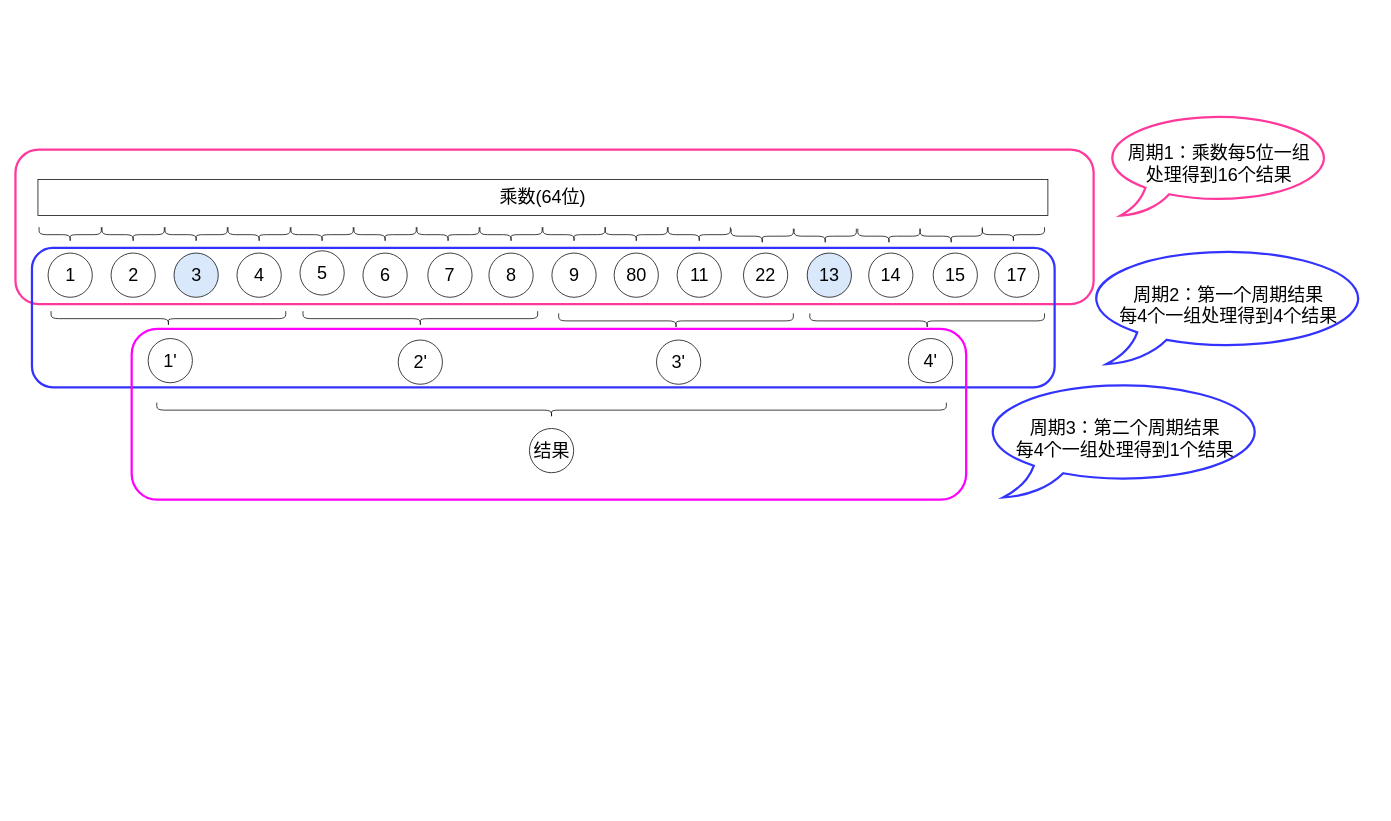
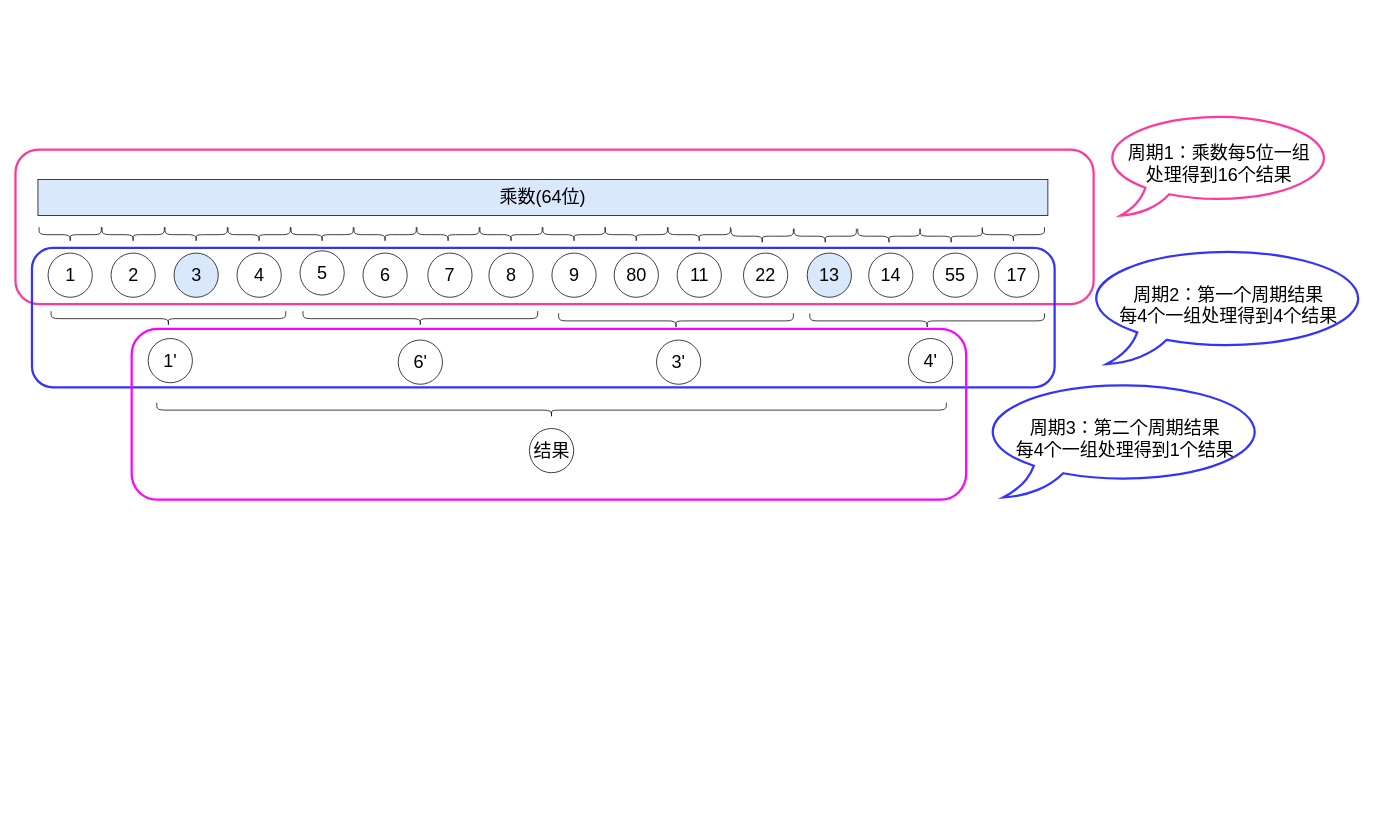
  <mxCell id="0" />
  <mxCell id="1" parent="0" />
- <mxCell id="2" value="&lt;font style=&quot;font-size: 24px&quot;&gt;乘数(64位)&lt;/font&gt;" style="rounded=0;whiteSpace=wrap;html=1;" vertex="1" parent="1"><mxGeometry x="50" y="239" width="1347" height="48" as="geometry" /></mxCell>
+ <mxCell id="2" value="&lt;font style=&quot;font-size: 24px&quot;&gt;乘数(64位)&lt;/font&gt;" style="rounded=0;whiteSpace=wrap;html=1;fillColor=#dae8fc;" vertex="1" parent="1"><mxGeometry x="50" y="239" width="1347" height="48" as="geometry" /></mxCell>
  <mxCell id="3" value="" style="shape=curlyBracket;whiteSpace=wrap;html=1;rounded=1;rotation=-90;" vertex="1" parent="1"><mxGeometry x="83" y="271" width="20" height="83" as="geometry" /></mxCell>
  <mxCell id="4" value="" style="shape=curlyBracket;whiteSpace=wrap;html=1;rounded=1;rotation=-90;" vertex="1" parent="1"><mxGeometry x="167" y="271" width="20" height="83" as="geometry" /></mxCell>
  <mxCell id="5" value="" style="shape=curlyBracket;whiteSpace=wrap;html=1;rounded=1;rotation=-90;" vertex="1" parent="1"><mxGeometry x="251" y="271" width="20" height="83" as="geometry" /></mxCell>
  <mxCell id="6" value="" style="shape=curlyBracket;whiteSpace=wrap;html=1;rounded=1;rotation=-90;" vertex="1" parent="1"><mxGeometry x="335" y="271" width="20" height="83" as="geometry" /></mxCell>
  <mxCell id="7" value="" style="shape=curlyBracket;whiteSpace=wrap;html=1;rounded=1;rotation=-90;" vertex="1" parent="1"><mxGeometry x="419" y="271" width="20" height="83" as="geometry" /></mxCell>
  <mxCell id="8" value="" style="shape=curlyBracket;whiteSpace=wrap;html=1;rounded=1;rotation=-90;" vertex="1" parent="1"><mxGeometry x="503" y="271" width="20" height="83" as="geometry" /></mxCell>
  <mxCell id="9" value="" style="shape=curlyBracket;whiteSpace=wrap;html=1;rounded=1;rotation=-90;" vertex="1" parent="1"><mxGeometry x="587" y="271" width="20" height="83" as="geometry" /></mxCell>
  <mxCell id="10" value="" style="shape=curlyBracket;whiteSpace=wrap;html=1;rounded=1;rotation=-90;" vertex="1" parent="1"><mxGeometry x="671" y="271" width="20" height="83" as="geometry" /></mxCell>
  <mxCell id="11" value="" style="shape=curlyBracket;whiteSpace=wrap;html=1;rounded=1;rotation=-90;" vertex="1" parent="1"><mxGeometry x="1175" y="273" width="20" height="83" as="geometry" /></mxCell>
  <mxCell id="12" value="&lt;font style=&quot;font-size: 24px&quot;&gt;1&lt;/font&gt;" style="ellipse;whiteSpace=wrap;html=1;aspect=fixed;" vertex="1" parent="1"><mxGeometry x="63.5" y="337" width="59" height="59" as="geometry" /></mxCell>
  <mxCell id="13" value="&lt;font style=&quot;font-size: 24px&quot;&gt;2&lt;/font&gt;" style="ellipse;whiteSpace=wrap;html=1;aspect=fixed;" vertex="1" parent="1"><mxGeometry x="147.5" y="337" width="59" height="59" as="geometry" /></mxCell>
  <mxCell id="14" value="&lt;font style=&quot;font-size: 24px&quot;&gt;3&lt;/font&gt;" style="ellipse;whiteSpace=wrap;html=1;aspect=fixed;fillColor=#dae8fc;" vertex="1" parent="1"><mxGeometry x="231.5" y="337" width="59" height="59" as="geometry" /></mxCell>
  <mxCell id="15" value="&lt;font style=&quot;font-size: 24px&quot;&gt;4&lt;/font&gt;" style="ellipse;whiteSpace=wrap;html=1;aspect=fixed;" vertex="1" parent="1"><mxGeometry x="315.5" y="337" width="59" height="59" as="geometry" /></mxCell>
  <mxCell id="16" value="&lt;font style=&quot;font-size: 24px&quot;&gt;5&lt;/font&gt;" style="ellipse;whiteSpace=wrap;html=1;aspect=fixed;" vertex="1" parent="1"><mxGeometry x="399.5" y="334" width="59" height="59" as="geometry" /></mxCell>
  <mxCell id="17" value="&lt;font style=&quot;font-size: 24px&quot;&gt;6&lt;/font&gt;" style="ellipse;whiteSpace=wrap;html=1;aspect=fixed;" vertex="1" parent="1"><mxGeometry x="483.5" y="337" width="59" height="59" as="geometry" /></mxCell>
  <mxCell id="18" value="&lt;font style=&quot;font-size: 24px&quot;&gt;7&lt;/font&gt;" style="ellipse;whiteSpace=wrap;html=1;aspect=fixed;" vertex="1" parent="1"><mxGeometry x="570" y="337" width="59" height="59" as="geometry" /></mxCell>
  <mxCell id="19" value="&lt;font style=&quot;font-size: 24px&quot;&gt;8&lt;/font&gt;" style="ellipse;whiteSpace=wrap;html=1;aspect=fixed;" vertex="1" parent="1"><mxGeometry x="651.5" y="337" width="59" height="59" as="geometry" /></mxCell>
  <mxCell id="20" value="&lt;font style=&quot;font-size: 24px&quot;&gt;9&lt;/font&gt;" style="ellipse;whiteSpace=wrap;html=1;aspect=fixed;" vertex="1" parent="1"><mxGeometry x="735.5" y="337" width="59" height="59" as="geometry" /></mxCell>
  <mxCell id="21" value="&lt;font style=&quot;font-size: 24px&quot;&gt;17&lt;/font&gt;" style="ellipse;whiteSpace=wrap;html=1;aspect=fixed;" vertex="1" parent="1"><mxGeometry x="1326" y="337" width="59" height="59" as="geometry" /></mxCell>
- <mxCell id="22" value="&lt;font style=&quot;font-size: 24px&quot;&gt;15&lt;/font&gt;" style="ellipse;whiteSpace=wrap;html=1;aspect=fixed;" vertex="1" parent="1"><mxGeometry x="1244" y="337" width="59" height="59" as="geometry" /></mxCell>
+ <mxCell id="22" value="&lt;font style=&quot;font-size: 24px&quot;&gt;55&lt;/font&gt;" style="ellipse;whiteSpace=wrap;html=1;aspect=fixed;" vertex="1" parent="1"><mxGeometry x="1244" y="337" width="59" height="59" as="geometry" /></mxCell>
  <mxCell id="23" value="" style="shape=curlyBracket;whiteSpace=wrap;html=1;rounded=1;rotation=-90;" vertex="1" parent="1"><mxGeometry x="214" y="268" width="20" height="313" as="geometry" /></mxCell>
  <mxCell id="24" value="" style="shape=curlyBracket;whiteSpace=wrap;html=1;rounded=1;rotation=-90;" vertex="1" parent="1"><mxGeometry x="550" y="268" width="20" height="313" as="geometry" /></mxCell>
  <mxCell id="25" value="&lt;font style=&quot;font-size: 24px&quot;&gt;1'&lt;/font&gt;" style="ellipse;whiteSpace=wrap;html=1;aspect=fixed;" vertex="1" parent="1"><mxGeometry x="197" y="451" width="59" height="59" as="geometry" /></mxCell>
- <mxCell id="26" value="&lt;font style=&quot;font-size: 24px&quot;&gt;2'&lt;/font&gt;" style="ellipse;whiteSpace=wrap;html=1;aspect=fixed;" vertex="1" parent="1"><mxGeometry x="530.5" y="453" width="59" height="59" as="geometry" /></mxCell>
+ <mxCell id="26" value="&lt;font style=&quot;font-size: 24px&quot;&gt;6'&lt;/font&gt;" style="ellipse;whiteSpace=wrap;html=1;aspect=fixed;" vertex="1" parent="1"><mxGeometry x="530.5" y="453" width="59" height="59" as="geometry" /></mxCell>
  <mxCell id="27" value="" style="shape=curlyBracket;whiteSpace=wrap;html=1;rounded=1;rotation=-90;" vertex="1" parent="1"><mxGeometry x="755" y="271" width="20" height="83" as="geometry" /></mxCell>
  <mxCell id="28" value="" style="shape=curlyBracket;whiteSpace=wrap;html=1;rounded=1;rotation=-90;" vertex="1" parent="1"><mxGeometry x="838" y="271" width="20" height="83" as="geometry" /></mxCell>
  <mxCell id="29" value="" style="shape=curlyBracket;whiteSpace=wrap;html=1;rounded=1;rotation=-90;" vertex="1" parent="1"><mxGeometry x="922" y="271" width="20" height="83" as="geometry" /></mxCell>
  <mxCell id="30" value="" style="shape=curlyBracket;whiteSpace=wrap;html=1;rounded=1;rotation=-90;" vertex="1" parent="1"><mxGeometry x="1006" y="273" width="20" height="83" as="geometry" /></mxCell>
  <mxCell id="31" value="" style="shape=curlyBracket;whiteSpace=wrap;html=1;rounded=1;rotation=-90;" vertex="1" parent="1"><mxGeometry x="1090" y="273" width="20" height="83" as="geometry" /></mxCell>
  <mxCell id="32" value="" style="shape=curlyBracket;whiteSpace=wrap;html=1;rounded=1;rotation=-90;size=0.5;" vertex="1" parent="1"><mxGeometry x="1258" y="273" width="20" height="83" as="geometry" /></mxCell>
  <mxCell id="33" value="" style="shape=curlyBracket;whiteSpace=wrap;html=1;rounded=1;rotation=-90;" vertex="1" parent="1"><mxGeometry x="1341" y="271" width="20" height="83" as="geometry" /></mxCell>
  <mxCell id="34" value="&lt;font style=&quot;font-size: 24px&quot;&gt;80&lt;/font&gt;" style="ellipse;whiteSpace=wrap;html=1;aspect=fixed;" vertex="1" parent="1"><mxGeometry x="818.5" y="337" width="59" height="59" as="geometry" /></mxCell>
  <mxCell id="35" value="&lt;font style=&quot;font-size: 24px&quot;&gt;11&lt;/font&gt;" style="ellipse;whiteSpace=wrap;html=1;aspect=fixed;" vertex="1" parent="1"><mxGeometry x="902.5" y="337" width="59" height="59" as="geometry" /></mxCell>
  <mxCell id="36" value="&lt;font style=&quot;font-size: 24px&quot;&gt;22&lt;/font&gt;" style="ellipse;whiteSpace=wrap;html=1;aspect=fixed;" vertex="1" parent="1"><mxGeometry x="991" y="337" width="59" height="59" as="geometry" /></mxCell>
  <mxCell id="37" value="&lt;font style=&quot;font-size: 24px&quot;&gt;13&lt;/font&gt;" style="ellipse;whiteSpace=wrap;html=1;aspect=fixed;fillColor=#dae8fc;" vertex="1" parent="1"><mxGeometry x="1076" y="337" width="59" height="59" as="geometry" /></mxCell>
  <mxCell id="38" value="&lt;font style=&quot;font-size: 24px&quot;&gt;14&lt;/font&gt;" style="ellipse;whiteSpace=wrap;html=1;aspect=fixed;" vertex="1" parent="1"><mxGeometry x="1158" y="337" width="59" height="59" as="geometry" /></mxCell>
  <mxCell id="39" value="" style="shape=curlyBracket;whiteSpace=wrap;html=1;rounded=1;rotation=-90;" vertex="1" parent="1"><mxGeometry x="891" y="271" width="20" height="313" as="geometry" /></mxCell>
  <mxCell id="40" value="" style="shape=curlyBracket;whiteSpace=wrap;html=1;rounded=1;rotation=-90;" vertex="1" parent="1"><mxGeometry x="1226" y="271" width="20" height="313" as="geometry" /></mxCell>
  <mxCell id="41" value="&lt;font style=&quot;font-size: 24px&quot;&gt;3'&lt;/font&gt;" style="ellipse;whiteSpace=wrap;html=1;aspect=fixed;" vertex="1" parent="1"><mxGeometry x="875" y="453" width="59" height="59" as="geometry" /></mxCell>
  <mxCell id="42" value="&lt;font style=&quot;font-size: 24px&quot;&gt;4'&lt;/font&gt;" style="ellipse;whiteSpace=wrap;html=1;aspect=fixed;" vertex="1" parent="1"><mxGeometry x="1211" y="451" width="59" height="59" as="geometry" /></mxCell>
  <mxCell id="43" value="" style="shape=curlyBracket;whiteSpace=wrap;html=1;rounded=1;rotation=-90;" vertex="1" parent="1"><mxGeometry x="725" y="20" width="20" height="1053" as="geometry" /></mxCell>
  <mxCell id="44" value="&lt;span style=&quot;font-size: 24px&quot;&gt;结果&lt;/span&gt;" style="ellipse;whiteSpace=wrap;html=1;aspect=fixed;" vertex="1" parent="1"><mxGeometry x="705.5" y="571" width="59" height="59" as="geometry" /></mxCell>
  <mxCell id="45" value="" style="rounded=1;whiteSpace=wrap;html=1;fillColor=none;strokeWidth=3;strokeColor=#FF389C;" vertex="1" parent="1"><mxGeometry x="20" y="199" width="1438" height="206" as="geometry" /></mxCell>
  <mxCell id="46" value="" style="rounded=1;whiteSpace=wrap;html=1;fillColor=none;strokeWidth=3;strokeColor=#3333FF;" vertex="1" parent="1"><mxGeometry x="42" y="330" width="1364" height="186" as="geometry" /></mxCell>
  <mxCell id="47" value="" style="rounded=1;whiteSpace=wrap;html=1;fillColor=none;strokeWidth=3;strokeColor=#FF00FF;" vertex="1" parent="1"><mxGeometry x="175" y="438" width="1113" height="228" as="geometry" /></mxCell>
  <mxCell id="48" value="&lt;font style=&quot;font-size: 24px&quot;&gt;周期1：乘数每5位一组&lt;br&gt;处理得到16个结果&lt;/font&gt;" style="whiteSpace=wrap;html=1;shape=mxgraph.basic.oval_callout;strokeWidth=3;fillColor=none;strokeColor=#FF389C;" vertex="1" parent="1"><mxGeometry x="1468" y="149" width="315" height="138" as="geometry" /></mxCell>
  <mxCell id="49" value="&lt;font style=&quot;font-size: 24px&quot;&gt;周期2：第一个周期结果&lt;br&gt;每4个一组处理得到4个结果&lt;br&gt;&lt;/font&gt;" style="whiteSpace=wrap;html=1;shape=mxgraph.basic.oval_callout;strokeWidth=3;fillColor=none;strokeColor=#3333FF;" vertex="1" parent="1"><mxGeometry x="1443" y="328" width="390" height="157" as="geometry" /></mxCell>
  <mxCell id="50" value="&lt;font style=&quot;font-size: 24px&quot;&gt;周期3：第二个周期结果&lt;br&gt;每4个一组处理得到1个结果&lt;br&gt;&lt;/font&gt;" style="whiteSpace=wrap;html=1;shape=mxgraph.basic.oval_callout;strokeWidth=3;fillColor=none;strokeColor=#3333FF;" vertex="1" parent="1"><mxGeometry x="1305" y="506" width="390" height="157" as="geometry" /></mxCell>
